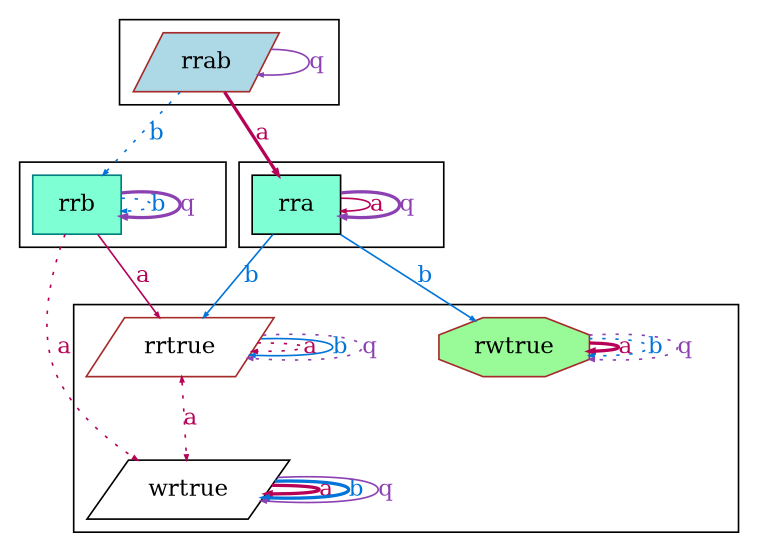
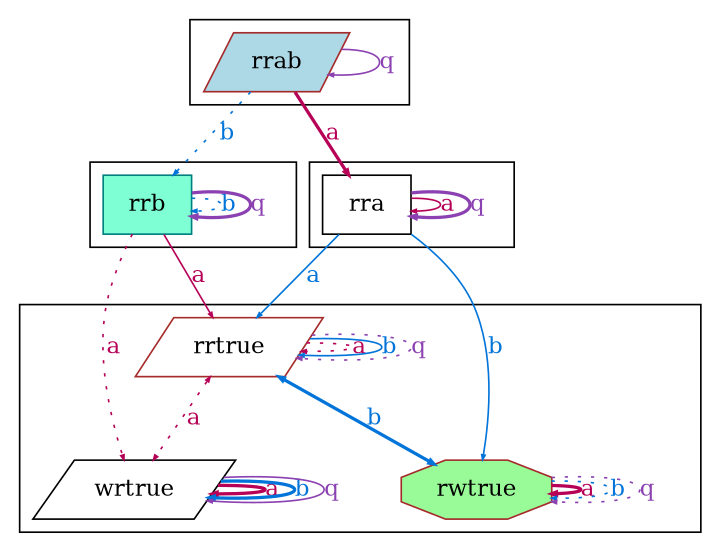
  digraph {
    node [color=brown fillcolor=white shape=parallelogram style=filled]
    edge [arrowsize=0.3 color="#b60157" fontcolor="#b60157" style=dotted]
    wrtrue [color=black]
    rwtrue [fillcolor=palegreen shape=octagon]
    rrtrue
    rrb [color=teal fillcolor=aquamarine shape=box]
    rrab [fillcolor=lightblue]
-   rra [color=black fillcolor=aquamarine shape=box]
+   rra [color=black shape=box]
    subgraph cluster_1 {
      wrtrue
      rwtrue
      rrtrue
    }
    subgraph cluster_2 {
      rrb
    }
    subgraph cluster_3 {
      rrab
    }
    subgraph cluster_4 {
      rra
    }
    wrtrue -> wrtrue [label=a style=bold]
    wrtrue -> wrtrue [color="#0074d9" fontcolor="#0074d9" label=b style=bold]
    wrtrue -> wrtrue [color="#8b41b1" fontcolor="#8b41b1" label=q style=solid]
    rwtrue -> rwtrue [label=a style=bold]
    rwtrue -> rwtrue [color="#0074d9" fontcolor="#0074d9" label=b]
    rwtrue -> rwtrue [color="#8b41b1" fontcolor="#8b41b1" label=q]
    rrtrue -> wrtrue [dir=both label=a]
+   rrtrue -> rwtrue [color="#0074d9" dir=both fontcolor="#0074d9" label=b style=bold]
    rrtrue -> rrtrue [label=a]
    rrtrue -> rrtrue [color="#0074d9" fontcolor="#0074d9" label=b style=solid]
    rrtrue -> rrtrue [color="#8b41b1" fontcolor="#8b41b1" label=q]
    rrb -> wrtrue [label=a]
    rrb -> rrtrue [label=a style=solid]
    rrb -> rrb [color="#0074d9" fontcolor="#0074d9" label=b]
    rrb -> rrb [color="#8b41b1" fontcolor="#8b41b1" label=q style=bold]
    rrab -> rrb [color="#0074d9" fontcolor="#0074d9" label=b]
    rrab -> rrab [color="#8b41b1" fontcolor="#8b41b1" label=q style=solid]
    rrab -> rra [label=a style=bold]
    rra -> rwtrue [color="#0074d9" fontcolor="#0074d9" label=b style=solid]
-   rra -> rrtrue [color="#0074d9" fontcolor="#0074d9" label=b style=solid]
+   rra -> rrtrue [color="#0074d9" fontcolor="#0074d9" label=a style=solid]
    rra -> rra [label=a style=solid]
    rra -> rra [color="#8b41b1" fontcolor="#8b41b1" label=q style=bold]
  }
